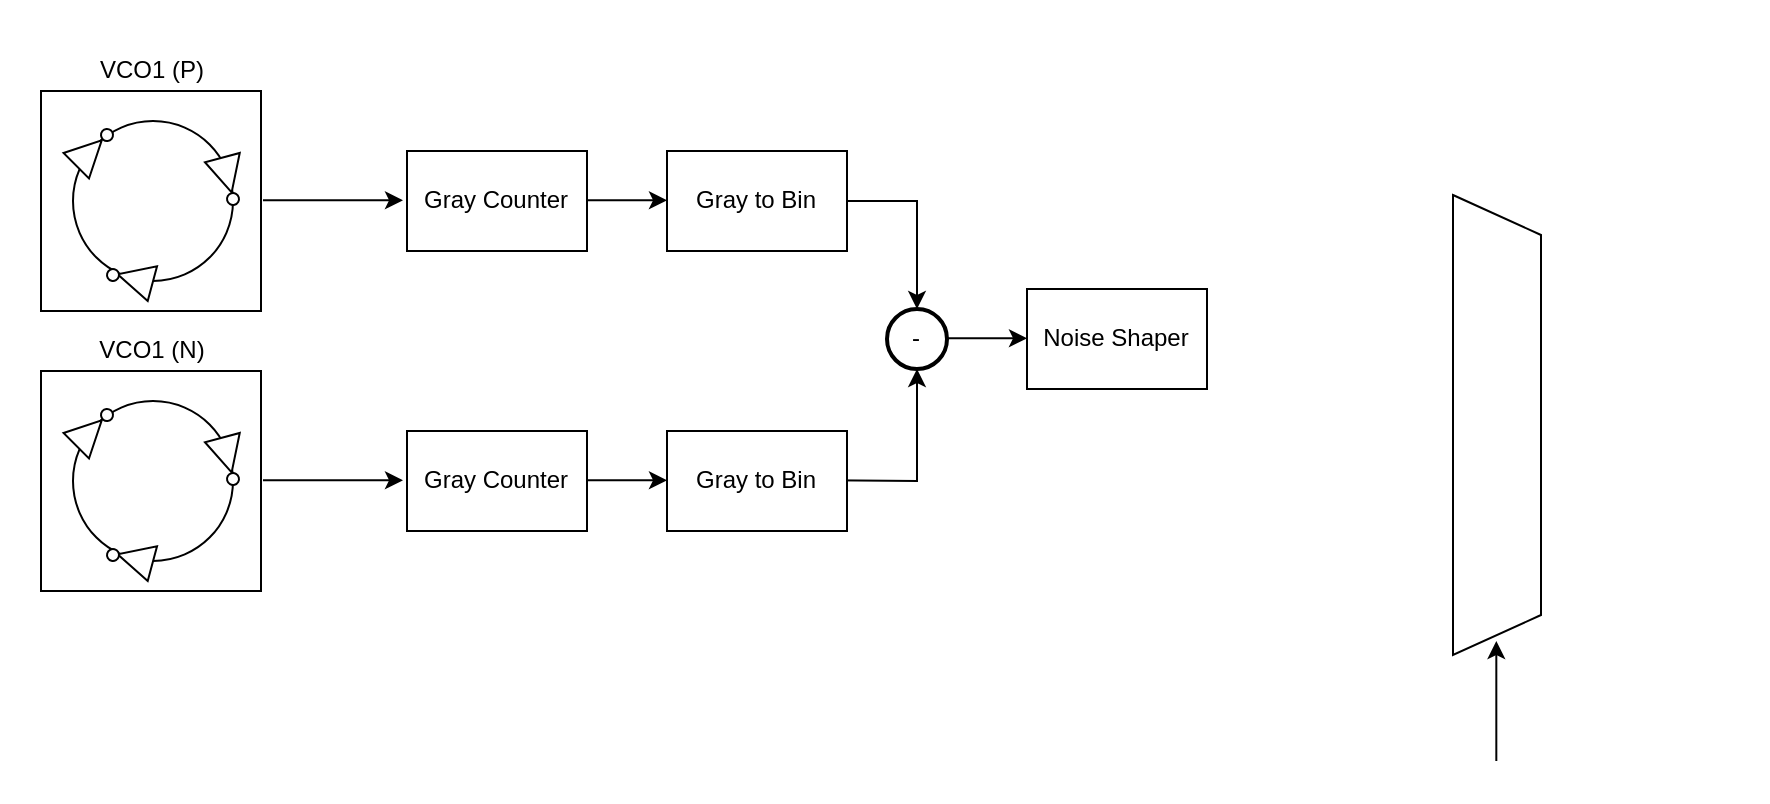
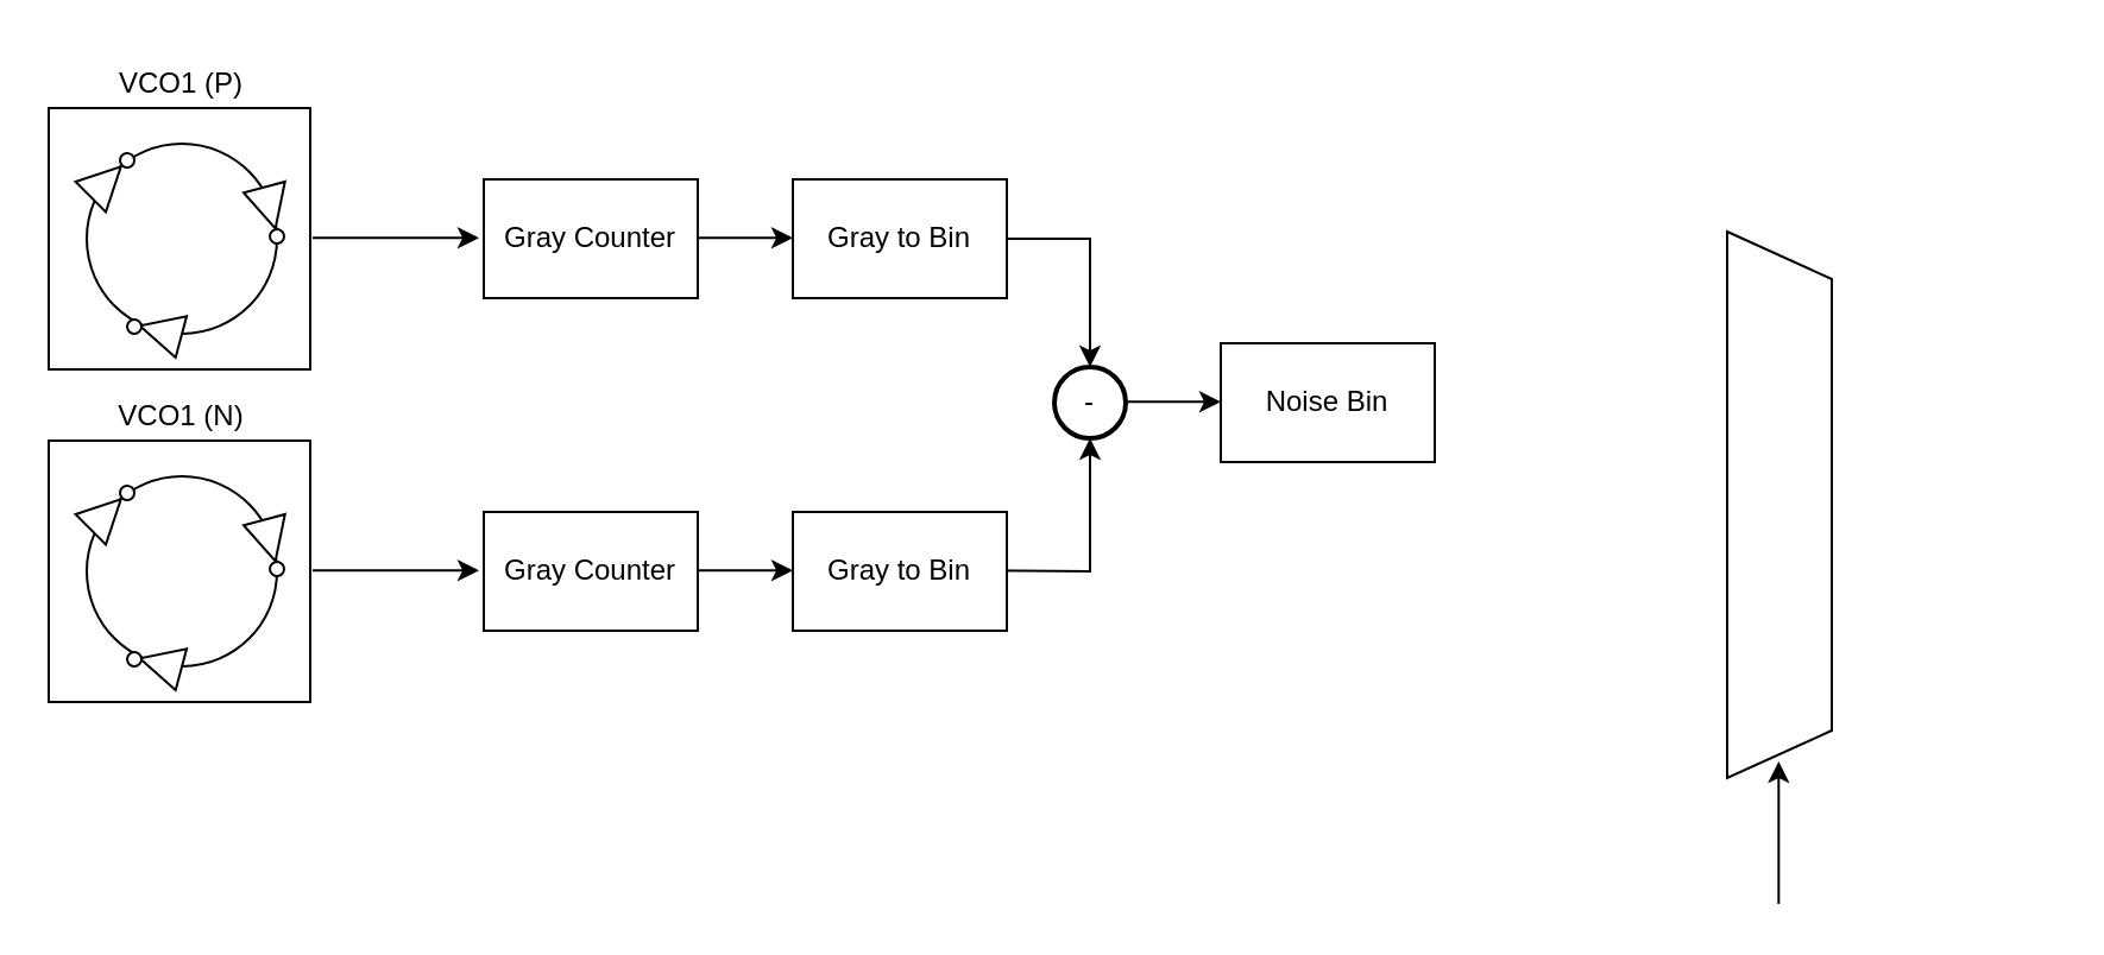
  <mxCell id="0" />
  <mxCell id="1" parent="0" />
  <mxCell id="2" value="" style="group;rotation=-135;" vertex="1" connectable="0" parent="1"><mxGeometry x="27" y="49.996" width="110" height="100.004" as="geometry" /></mxCell>
  <mxCell id="3" value="" style="rounded=0;whiteSpace=wrap;html=1;" vertex="1" parent="2"><mxGeometry x="-7" y="-5" width="110" height="110" as="geometry" /></mxCell>
  <mxCell id="4" value="" style="ellipse;whiteSpace=wrap;html=1;aspect=fixed;rotation=-135;" vertex="1" parent="2"><mxGeometry x="9" y="10" width="80" height="80" as="geometry" /></mxCell>
  <mxCell id="5" value="" style="group;rotation=-165;" vertex="1" connectable="0" parent="2"><mxGeometry x="25" y="79" width="24" height="18" as="geometry" /></mxCell>
  <mxCell id="6" value="" style="triangle;whiteSpace=wrap;html=1;rotation=-165;" vertex="1" parent="5"><mxGeometry x="6" y="1" width="18" height="18" as="geometry" /></mxCell>
  <mxCell id="7" value="" style="ellipse;whiteSpace=wrap;html=1;aspect=fixed;rotation=-165;" vertex="1" parent="5"><mxGeometry x="1" y="5" width="6" height="6" as="geometry" /></mxCell>
  <mxCell id="8" value="" style="triangle;whiteSpace=wrap;html=1;rotation=-45;" vertex="1" parent="2"><mxGeometry x="8" y="17" width="18" height="18" as="geometry" /></mxCell>
  <mxCell id="9" value="" style="ellipse;whiteSpace=wrap;html=1;aspect=fixed;rotation=-186;" vertex="1" parent="2"><mxGeometry x="23" y="14" width="6" height="6" as="geometry" /></mxCell>
  <mxCell id="10" value="" style="group;rotation=-285;" vertex="1" connectable="0" parent="2"><mxGeometry x="74" y="31" width="24" height="18" as="geometry" /></mxCell>
  <mxCell id="11" value="" style="triangle;whiteSpace=wrap;html=1;rotation=-285;" vertex="1" parent="10"><mxGeometry x="3" y="-3" width="18" height="18" as="geometry" /></mxCell>
  <mxCell id="12" value="" style="ellipse;whiteSpace=wrap;html=1;aspect=fixed;rotation=-285;" vertex="1" parent="10"><mxGeometry x="12" y="15" width="6" height="6" as="geometry" /></mxCell>
  <mxCell id="13" value="VCO1 (P)" style="text;html=1;align=center;verticalAlign=middle;whiteSpace=wrap;rounded=0;" vertex="1" parent="2"><mxGeometry x="19" y="-29.996" width="60" height="30" as="geometry" /></mxCell>
  <mxCell id="14" value="" style="endArrow=classic;html=1;rounded=0;" edge="1" parent="1"><mxGeometry width="50" height="50" relative="1" as="geometry"><mxPoint x="131" y="99.65" as="sourcePoint" /><mxPoint x="201" y="99.65" as="targetPoint" /></mxGeometry></mxCell>
  <mxCell id="15" value="Gray Counter" style="rounded=0;whiteSpace=wrap;html=1;" vertex="1" parent="1"><mxGeometry x="203" y="75" width="90" height="50" as="geometry" /></mxCell>
  <mxCell id="16" value="" style="endArrow=classic;html=1;rounded=0;exitX=1;exitY=0.5;exitDx=0;exitDy=0;" edge="1" parent="1"><mxGeometry width="50" height="50" relative="1" as="geometry"><mxPoint x="293" y="99.66" as="sourcePoint" /><mxPoint x="333" y="99.66" as="targetPoint" /></mxGeometry></mxCell>
  <mxCell id="17" value="" style="endArrow=classic;html=1;rounded=0;exitX=1;exitY=0.5;exitDx=0;exitDy=0;entryX=0.5;entryY=1;entryDx=0;entryDy=0;entryPerimeter=0;" edge="1" parent="1" target="20"><mxGeometry width="50" height="50" relative="1" as="geometry"><mxPoint x="413" y="239.65" as="sourcePoint" /><mxPoint x="453" y="239.65" as="targetPoint" /><Array as="points"><mxPoint x="458" y="240" /></Array></mxGeometry></mxCell>
  <mxCell id="18" value="Gray to Bin" style="rounded=0;whiteSpace=wrap;html=1;" vertex="1" parent="1"><mxGeometry x="333" y="75" width="90" height="50" as="geometry" /></mxCell>
- <mxCell id="19" value="Noise Shaper" style="rounded=0;whiteSpace=wrap;html=1;" vertex="1" parent="1"><mxGeometry x="513" y="144" width="90" height="50" as="geometry" /></mxCell>
+ <mxCell id="19" value="Noise Bin" style="rounded=0;whiteSpace=wrap;html=1;" vertex="1" parent="1"><mxGeometry x="513" y="144" width="90" height="50" as="geometry" /></mxCell>
  <mxCell id="20" value="-" style="strokeWidth=2;html=1;shape=mxgraph.flowchart.start_2;whiteSpace=wrap;" vertex="1" parent="1"><mxGeometry x="443" y="154" width="30" height="30" as="geometry" /></mxCell>
  <mxCell id="21" value="" style="group;rotation=-135;" vertex="1" connectable="0" parent="1"><mxGeometry x="27" y="189.996" width="110" height="100.004" as="geometry" /></mxCell>
  <mxCell id="22" value="" style="rounded=0;whiteSpace=wrap;html=1;" vertex="1" parent="21"><mxGeometry x="-7" y="-5" width="110" height="110" as="geometry" /></mxCell>
  <mxCell id="23" value="" style="ellipse;whiteSpace=wrap;html=1;aspect=fixed;rotation=-135;" vertex="1" parent="21"><mxGeometry x="9" y="10" width="80" height="80" as="geometry" /></mxCell>
  <mxCell id="24" value="" style="group;rotation=-165;" vertex="1" connectable="0" parent="21"><mxGeometry x="25" y="79" width="24" height="18" as="geometry" /></mxCell>
  <mxCell id="25" value="" style="triangle;whiteSpace=wrap;html=1;rotation=-165;" vertex="1" parent="24"><mxGeometry x="6" y="1" width="18" height="18" as="geometry" /></mxCell>
  <mxCell id="26" value="" style="ellipse;whiteSpace=wrap;html=1;aspect=fixed;rotation=-165;" vertex="1" parent="24"><mxGeometry x="1" y="5" width="6" height="6" as="geometry" /></mxCell>
  <mxCell id="27" value="" style="triangle;whiteSpace=wrap;html=1;rotation=-45;" vertex="1" parent="21"><mxGeometry x="8" y="17" width="18" height="18" as="geometry" /></mxCell>
  <mxCell id="28" value="" style="ellipse;whiteSpace=wrap;html=1;aspect=fixed;rotation=-186;" vertex="1" parent="21"><mxGeometry x="23" y="14" width="6" height="6" as="geometry" /></mxCell>
  <mxCell id="29" value="" style="group;rotation=-285;" vertex="1" connectable="0" parent="21"><mxGeometry x="74" y="31" width="24" height="18" as="geometry" /></mxCell>
  <mxCell id="30" value="" style="triangle;whiteSpace=wrap;html=1;rotation=-285;" vertex="1" parent="29"><mxGeometry x="3" y="-3" width="18" height="18" as="geometry" /></mxCell>
  <mxCell id="31" value="" style="ellipse;whiteSpace=wrap;html=1;aspect=fixed;rotation=-285;" vertex="1" parent="29"><mxGeometry x="12" y="15" width="6" height="6" as="geometry" /></mxCell>
  <mxCell id="32" value="VCO1 (N)" style="text;html=1;align=center;verticalAlign=middle;whiteSpace=wrap;rounded=0;" vertex="1" parent="21"><mxGeometry x="19" y="-29.996" width="60" height="30" as="geometry" /></mxCell>
  <mxCell id="33" value="" style="endArrow=classic;html=1;rounded=0;" edge="1" parent="1"><mxGeometry width="50" height="50" relative="1" as="geometry"><mxPoint x="131" y="239.65" as="sourcePoint" /><mxPoint x="201" y="239.65" as="targetPoint" /></mxGeometry></mxCell>
  <mxCell id="34" value="Gray Counter" style="rounded=0;whiteSpace=wrap;html=1;" vertex="1" parent="1"><mxGeometry x="203" y="215" width="90" height="50" as="geometry" /></mxCell>
  <mxCell id="35" value="" style="endArrow=classic;html=1;rounded=0;exitX=1;exitY=0.5;exitDx=0;exitDy=0;" edge="1" parent="1"><mxGeometry width="50" height="50" relative="1" as="geometry"><mxPoint x="293" y="239.66" as="sourcePoint" /><mxPoint x="333" y="239.66" as="targetPoint" /></mxGeometry></mxCell>
  <mxCell id="36" value="Gray to Bin" style="rounded=0;whiteSpace=wrap;html=1;" vertex="1" parent="1"><mxGeometry x="333" y="215" width="90" height="50" as="geometry" /></mxCell>
  <mxCell id="37" value="" style="endArrow=classic;html=1;rounded=0;exitX=1;exitY=0.5;exitDx=0;exitDy=0;entryX=0.5;entryY=0;entryDx=0;entryDy=0;entryPerimeter=0;" edge="1" parent="1" source="18" target="20"><mxGeometry width="50" height="50" relative="1" as="geometry"><mxPoint x="343" y="150" as="sourcePoint" /><mxPoint x="393" y="100" as="targetPoint" /><Array as="points"><mxPoint x="458" y="100" /></Array></mxGeometry></mxCell>
  <mxCell id="38" value="" style="endArrow=classic;html=1;rounded=0;exitX=1;exitY=0.5;exitDx=0;exitDy=0;" edge="1" parent="1"><mxGeometry width="50" height="50" relative="1" as="geometry"><mxPoint x="473" y="168.66" as="sourcePoint" /><mxPoint x="513" y="168.66" as="targetPoint" /></mxGeometry></mxCell>
  <mxCell id="39" value="" style="shape=trapezoid;perimeter=trapezoidPerimeter;whiteSpace=wrap;html=1;fixedSize=1;rotation=90;" vertex="1" parent="1"><mxGeometry x="633" y="190" width="230" height="44" as="geometry" /></mxCell>
  <mxCell id="40" value="" style="endArrow=classic;html=1;rounded=0;" edge="1" parent="1"><mxGeometry width="50" height="50" relative="1" as="geometry"><mxPoint x="747.66" y="380" as="sourcePoint" /><mxPoint x="747.66" y="320" as="targetPoint" /></mxGeometry></mxCell>
